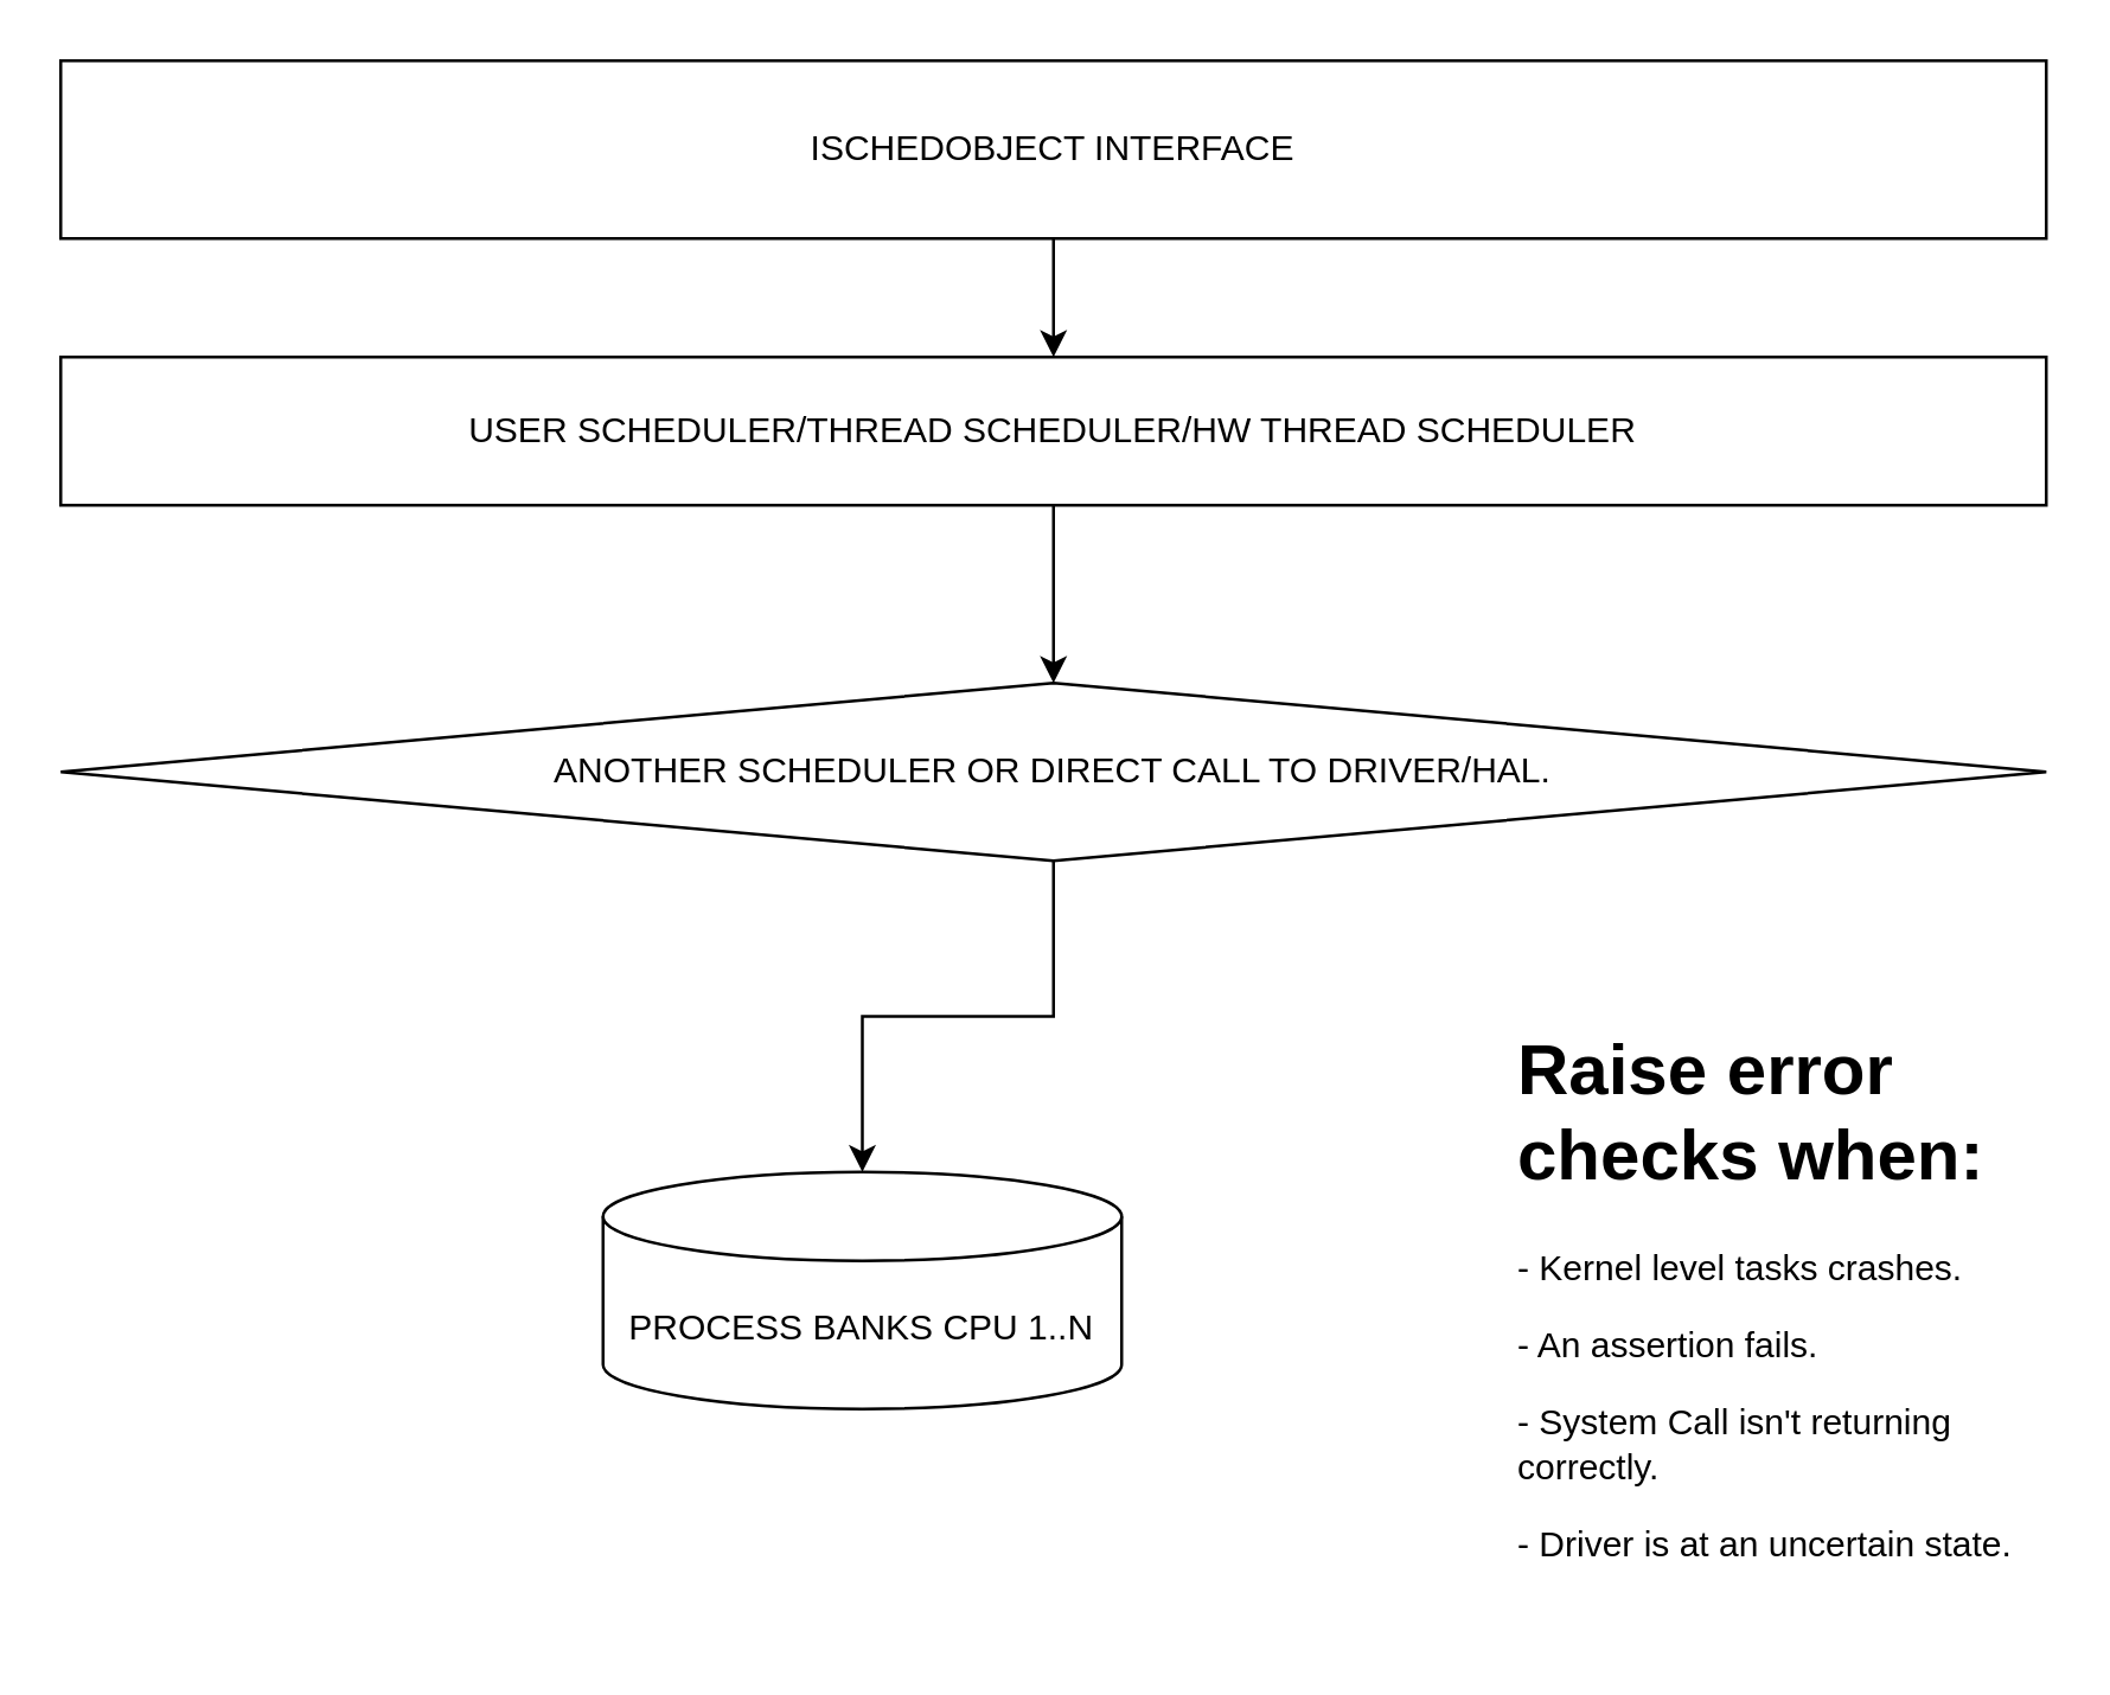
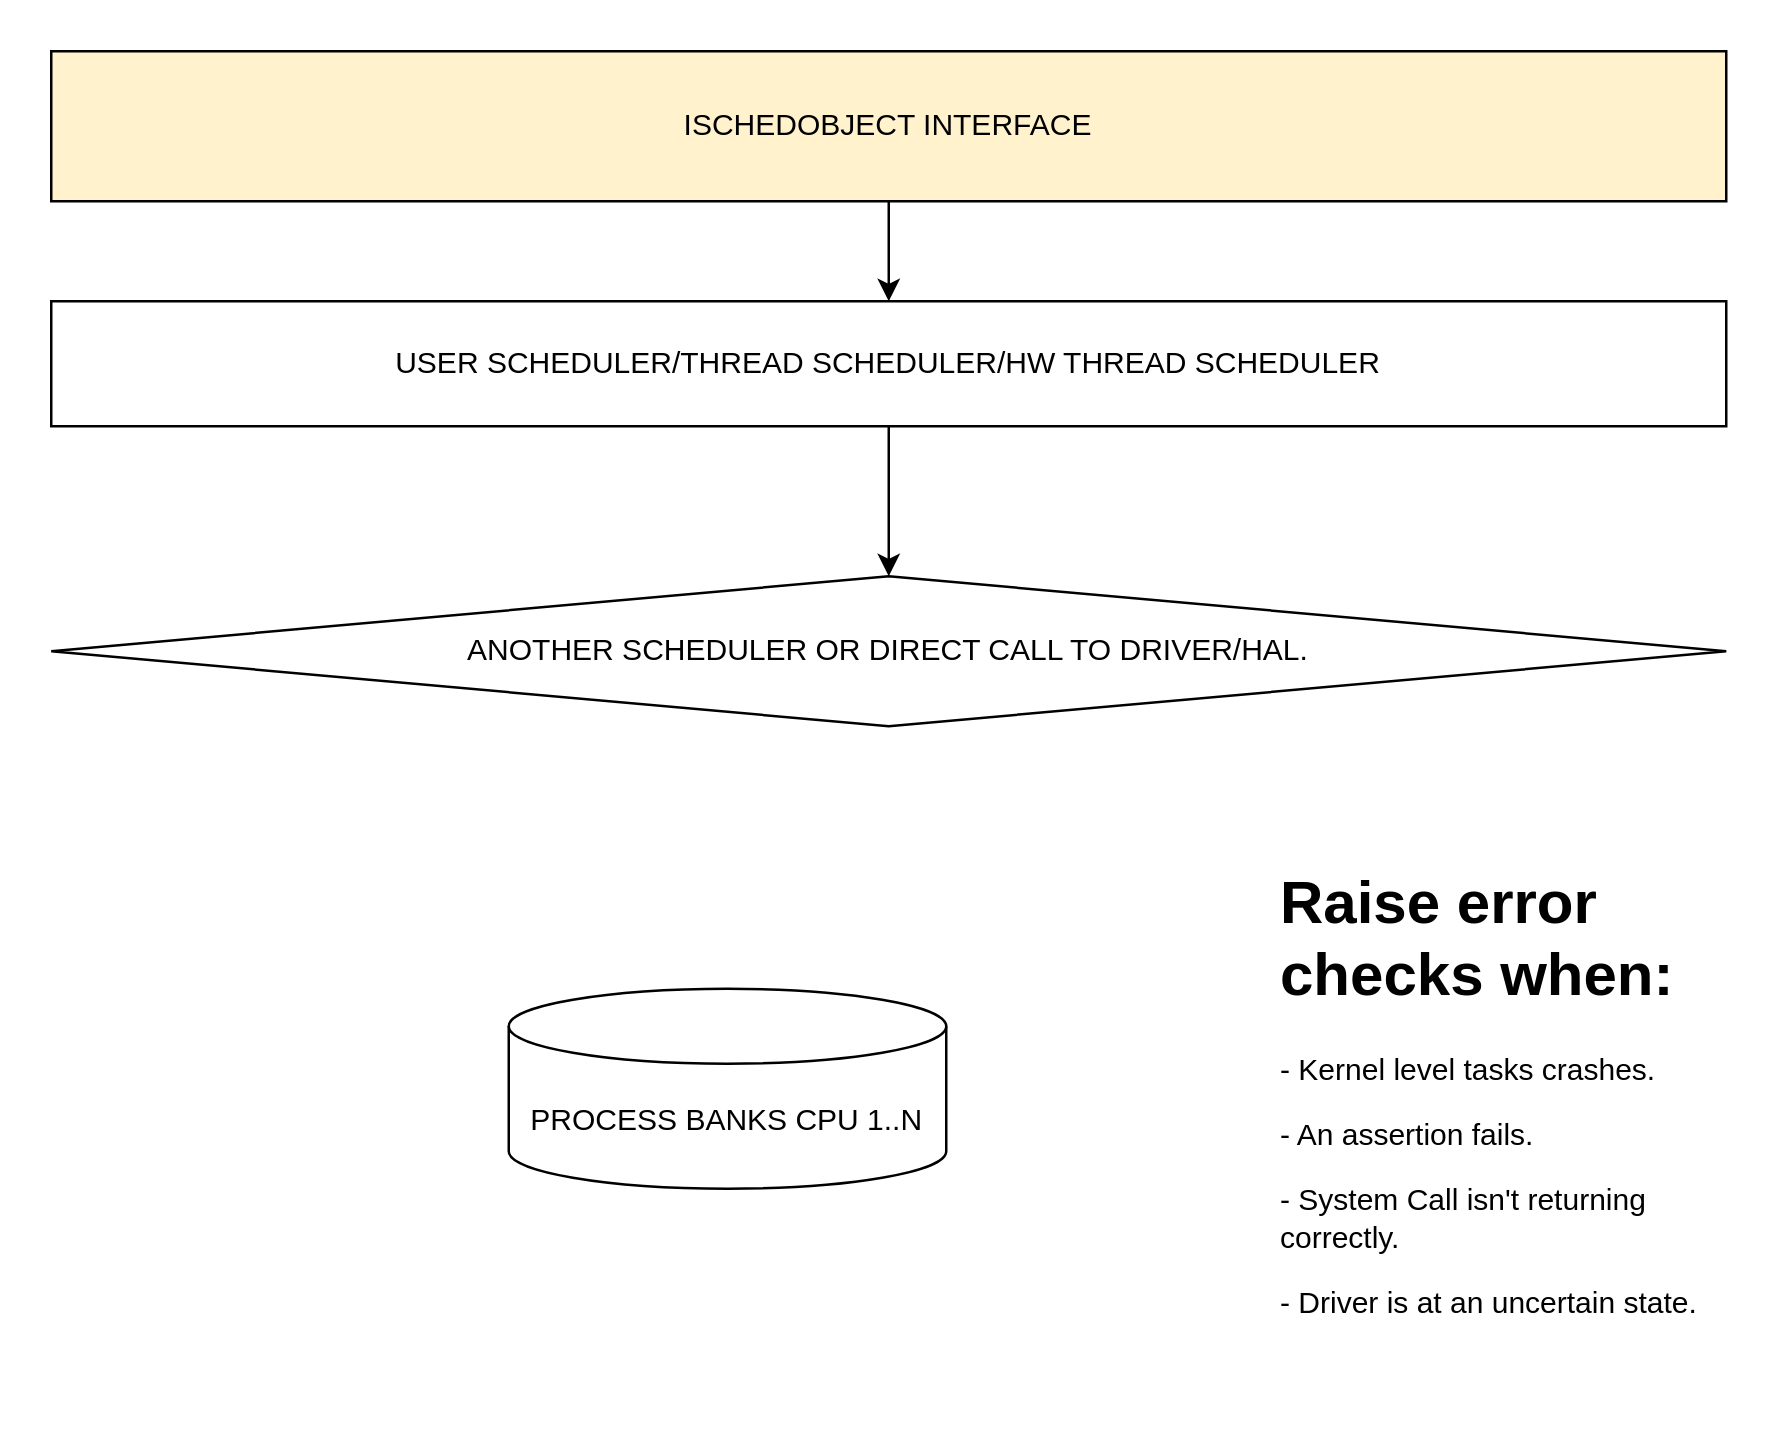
  <mxCell id="0" />
  <mxCell id="1" parent="0" />
  <mxCell id="2" style="edgeStyle=orthogonalEdgeStyle;rounded=0;orthogonalLoop=1;jettySize=auto;html=1;" edge="1" parent="1" source="3" target="5"><mxGeometry relative="1" as="geometry" /></mxCell>
- <mxCell id="3" value="ISCHEDOBJECT INTERFACE" style="rounded=0;whiteSpace=wrap;html=1;" vertex="1" parent="1"><mxGeometry x="20" y="20" width="670" height="60" as="geometry" /></mxCell>
+ <mxCell id="3" value="ISCHEDOBJECT INTERFACE" style="rounded=0;whiteSpace=wrap;html=1;fillColor=#fff2cc;" vertex="1" parent="1"><mxGeometry x="20" y="20" width="670" height="60" as="geometry" /></mxCell>
  <mxCell id="4" style="edgeStyle=orthogonalEdgeStyle;rounded=0;orthogonalLoop=1;jettySize=auto;html=1;" edge="1" parent="1" source="5" target="6"><mxGeometry relative="1" as="geometry" /></mxCell>
  <mxCell id="5" value="USER SCHEDULER/THREAD SCHEDULER/HW THREAD SCHEDULER" style="rounded=0;whiteSpace=wrap;html=1;" vertex="1" parent="1"><mxGeometry x="20" y="120" width="670" height="50" as="geometry" /></mxCell>
  <mxCell id="6" value="ANOTHER SCHEDULER OR DIRECT CALL TO DRIVER/HAL." style="rhombus;whiteSpace=wrap;html=1;" vertex="1" parent="1"><mxGeometry x="20" y="230" width="670" height="60" as="geometry" /></mxCell>
  <mxCell id="7" value="PROCESS BANKS CPU 1..N" style="shape=cylinder3;whiteSpace=wrap;html=1;boundedLbl=1;backgroundOutline=1;size=15;" vertex="1" parent="1"><mxGeometry x="203" y="395" width="175" height="80" as="geometry" /></mxCell>
- <mxCell id="8" style="edgeStyle=orthogonalEdgeStyle;rounded=0;orthogonalLoop=1;jettySize=auto;html=1;entryX=0.5;entryY=0;entryDx=0;entryDy=0;entryPerimeter=0;" edge="1" parent="1" source="6" target="7"><mxGeometry relative="1" as="geometry" /></mxCell>
  <mxCell id="9" value="&lt;h1 style=&quot;margin-top: 0px;&quot;&gt;Raise error checks when:&lt;/h1&gt;&lt;p&gt;- Kernel level tasks crashes.&lt;/p&gt;&lt;p&gt;- An assertion fails.&lt;/p&gt;&lt;p&gt;- System Call isn't returning correctly.&lt;/p&gt;&lt;p&gt;- Driver is at an uncertain state.&lt;/p&gt;" style="text;html=1;whiteSpace=wrap;overflow=hidden;rounded=0;" vertex="1" parent="1"><mxGeometry x="510" y="340" width="180" height="210" as="geometry" /></mxCell>
